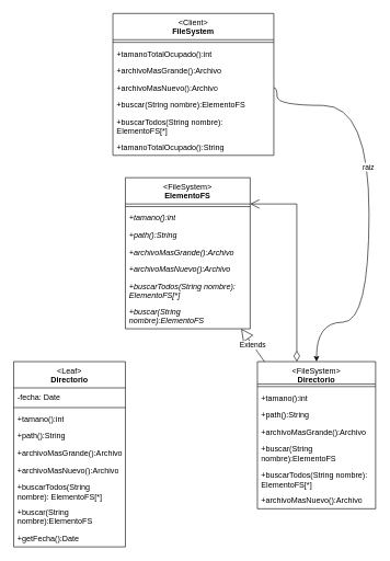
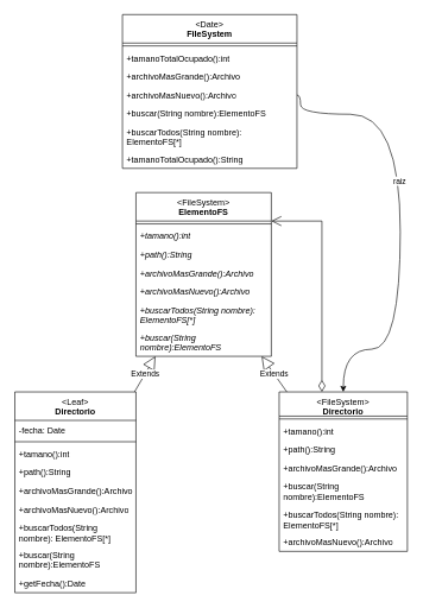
  <mxCell id="0" />
  <mxCell id="1" parent="0" />
- <mxCell id="2" value="&lt;span style=&quot;font-weight: normal;&quot;&gt;&amp;lt;Client&amp;gt;&lt;/span&gt;&lt;br&gt;FileSystem" style="swimlane;fontStyle=1;align=center;verticalAlign=top;childLayout=stackLayout;horizontal=1;startSize=40;horizontalStack=0;resizeParent=1;resizeParentMax=0;resizeLast=0;collapsible=1;marginBottom=0;whiteSpace=wrap;html=1;" parent="1" vertex="1"><mxGeometry x="171" y="20" width="245" height="216" as="geometry" /></mxCell>
+ <mxCell id="2" value="&lt;span style=&quot;font-weight: normal;&quot;&gt;&amp;lt;Date&amp;gt;&lt;/span&gt;&lt;br&gt;FileSystem" style="swimlane;fontStyle=1;align=center;verticalAlign=top;childLayout=stackLayout;horizontal=1;startSize=40;horizontalStack=0;resizeParent=1;resizeParentMax=0;resizeLast=0;collapsible=1;marginBottom=0;whiteSpace=wrap;html=1;" parent="1" vertex="1"><mxGeometry x="171" y="20" width="245" height="216" as="geometry" /></mxCell>
  <mxCell id="3" value="" style="line;strokeWidth=1;fillColor=none;align=left;verticalAlign=middle;spacingTop=-1;spacingLeft=3;spacingRight=3;rotatable=0;labelPosition=right;points=[];portConstraint=eastwest;strokeColor=inherit;" parent="2" vertex="1"><mxGeometry y="40" width="245" height="8" as="geometry" /></mxCell>
  <mxCell id="4" value="+tamanoTotalOcupado():int" style="text;strokeColor=none;fillColor=none;align=left;verticalAlign=top;spacingLeft=4;spacingRight=4;overflow=hidden;rotatable=0;points=[[0,0.5],[1,0.5]];portConstraint=eastwest;whiteSpace=wrap;html=1;" parent="2" vertex="1"><mxGeometry y="48" width="245" height="26" as="geometry" /></mxCell>
  <mxCell id="5" value="+archivoMasGrande():Archivo" style="text;strokeColor=none;fillColor=none;align=left;verticalAlign=top;spacingLeft=4;spacingRight=4;overflow=hidden;rotatable=0;points=[[0,0.5],[1,0.5]];portConstraint=eastwest;whiteSpace=wrap;html=1;" parent="2" vertex="1"><mxGeometry y="74" width="245" height="26" as="geometry" /></mxCell>
  <mxCell id="6" value="+archivoMasNuevo():Archivo" style="text;strokeColor=none;fillColor=none;align=left;verticalAlign=top;spacingLeft=4;spacingRight=4;overflow=hidden;rotatable=0;points=[[0,0.5],[1,0.5]];portConstraint=eastwest;whiteSpace=wrap;html=1;" parent="2" vertex="1"><mxGeometry y="100" width="245" height="26" as="geometry" /></mxCell>
  <mxCell id="7" value="+buscar(String nombre):ElementoFS" style="text;strokeColor=none;fillColor=none;align=left;verticalAlign=top;spacingLeft=4;spacingRight=4;overflow=hidden;rotatable=0;points=[[0,0.5],[1,0.5]];portConstraint=eastwest;whiteSpace=wrap;html=1;" parent="2" vertex="1"><mxGeometry y="126" width="245" height="26" as="geometry" /></mxCell>
  <mxCell id="8" value="+buscarTodos(String nombre): ElementoFS[*]" style="text;strokeColor=none;fillColor=none;align=left;verticalAlign=top;spacingLeft=4;spacingRight=4;overflow=hidden;rotatable=0;points=[[0,0.5],[1,0.5]];portConstraint=eastwest;whiteSpace=wrap;html=1;" parent="2" vertex="1"><mxGeometry y="152" width="245" height="38" as="geometry" /></mxCell>
  <mxCell id="9" value="+tamanoTotalOcupado():String" style="text;strokeColor=none;fillColor=none;align=left;verticalAlign=top;spacingLeft=4;spacingRight=4;overflow=hidden;rotatable=0;points=[[0,0.5],[1,0.5]];portConstraint=eastwest;whiteSpace=wrap;html=1;" parent="2" vertex="1"><mxGeometry y="190" width="245" height="26" as="geometry" /></mxCell>
  <mxCell id="10" value="&lt;span style=&quot;font-weight: normal;&quot;&gt;&amp;lt;Leaf&amp;gt;&lt;/span&gt;&lt;br&gt;Directorio" style="swimlane;fontStyle=1;align=center;verticalAlign=top;childLayout=stackLayout;horizontal=1;startSize=40;horizontalStack=0;resizeParent=1;resizeParentMax=0;resizeLast=0;collapsible=1;marginBottom=0;whiteSpace=wrap;html=1;" parent="1" vertex="1"><mxGeometry x="20" y="550" width="170" height="282" as="geometry" /></mxCell>
  <mxCell id="11" value="-fecha: Date" style="text;strokeColor=none;fillColor=none;align=left;verticalAlign=top;spacingLeft=4;spacingRight=4;overflow=hidden;rotatable=0;points=[[0,0.5],[1,0.5]];portConstraint=eastwest;whiteSpace=wrap;html=1;fontStyle=0" parent="10" vertex="1"><mxGeometry y="40" width="170" height="26" as="geometry" /></mxCell>
  <mxCell id="12" value="" style="line;strokeWidth=1;fillColor=none;align=left;verticalAlign=middle;spacingTop=-1;spacingLeft=3;spacingRight=3;rotatable=0;labelPosition=right;points=[];portConstraint=eastwest;strokeColor=inherit;" parent="10" vertex="1"><mxGeometry y="66" width="170" height="8" as="geometry" /></mxCell>
  <mxCell id="13" value="+tamano():int" style="text;strokeColor=none;fillColor=none;align=left;verticalAlign=top;spacingLeft=4;spacingRight=4;overflow=hidden;rotatable=0;points=[[0,0.5],[1,0.5]];portConstraint=eastwest;whiteSpace=wrap;html=1;fontStyle=0" parent="10" vertex="1"><mxGeometry y="74" width="170" height="26" as="geometry" /></mxCell>
  <mxCell id="14" value="+path():String" style="text;strokeColor=none;fillColor=none;align=left;verticalAlign=top;spacingLeft=4;spacingRight=4;overflow=hidden;rotatable=0;points=[[0,0.5],[1,0.5]];portConstraint=eastwest;whiteSpace=wrap;html=1;fontStyle=0" parent="10" vertex="1"><mxGeometry y="100" width="170" height="26" as="geometry" /></mxCell>
  <mxCell id="15" value="+archivoMasGrande():Archivo" style="text;strokeColor=none;fillColor=none;align=left;verticalAlign=top;spacingLeft=4;spacingRight=4;overflow=hidden;rotatable=0;points=[[0,0.5],[1,0.5]];portConstraint=eastwest;whiteSpace=wrap;html=1;" parent="10" vertex="1"><mxGeometry y="126" width="170" height="26" as="geometry" /></mxCell>
  <mxCell id="16" value="+archivoMasNuevo():Archivo" style="text;strokeColor=none;fillColor=none;align=left;verticalAlign=top;spacingLeft=4;spacingRight=4;overflow=hidden;rotatable=0;points=[[0,0.5],[1,0.5]];portConstraint=eastwest;whiteSpace=wrap;html=1;fontStyle=0" parent="10" vertex="1"><mxGeometry y="152" width="170" height="26" as="geometry" /></mxCell>
  <mxCell id="17" value="+buscarTodos(String nombre): ElementoFS[*]" style="text;strokeColor=none;fillColor=none;align=left;verticalAlign=top;spacingLeft=4;spacingRight=4;overflow=hidden;rotatable=0;points=[[0,0.5],[1,0.5]];portConstraint=eastwest;whiteSpace=wrap;html=1;fontStyle=0" parent="10" vertex="1"><mxGeometry y="178" width="170" height="38" as="geometry" /></mxCell>
  <mxCell id="18" value="+buscar(String nombre):ElementoFS" style="text;strokeColor=none;fillColor=none;align=left;verticalAlign=top;spacingLeft=4;spacingRight=4;overflow=hidden;rotatable=0;points=[[0,0.5],[1,0.5]];portConstraint=eastwest;whiteSpace=wrap;html=1;fontStyle=0" parent="10" vertex="1"><mxGeometry y="216" width="170" height="40" as="geometry" /></mxCell>
  <mxCell id="19" value="+getFecha():Date" style="text;strokeColor=none;fillColor=none;align=left;verticalAlign=top;spacingLeft=4;spacingRight=4;overflow=hidden;rotatable=0;points=[[0,0.5],[1,0.5]];portConstraint=eastwest;whiteSpace=wrap;html=1;fontStyle=0" parent="10" vertex="1"><mxGeometry y="256" width="170" height="26" as="geometry" /></mxCell>
  <mxCell id="20" value="&lt;span style=&quot;font-weight: normal;&quot;&gt;&amp;lt;FileSystem&amp;gt;&lt;/span&gt;&lt;br&gt;Directorio" style="swimlane;fontStyle=1;align=center;verticalAlign=top;childLayout=stackLayout;horizontal=1;startSize=34;horizontalStack=0;resizeParent=1;resizeParentMax=0;resizeLast=0;collapsible=1;marginBottom=0;whiteSpace=wrap;html=1;" parent="1" vertex="1"><mxGeometry x="391" y="550" width="180" height="224" as="geometry" /></mxCell>
  <mxCell id="21" value="" style="line;strokeWidth=1;fillColor=none;align=left;verticalAlign=middle;spacingTop=-1;spacingLeft=3;spacingRight=3;rotatable=0;labelPosition=right;points=[];portConstraint=eastwest;strokeColor=inherit;" parent="20" vertex="1"><mxGeometry y="34" width="180" height="8" as="geometry" /></mxCell>
  <mxCell id="22" value="+tamano():int" style="text;strokeColor=none;fillColor=none;align=left;verticalAlign=top;spacingLeft=4;spacingRight=4;overflow=hidden;rotatable=0;points=[[0,0.5],[1,0.5]];portConstraint=eastwest;whiteSpace=wrap;html=1;fontStyle=0" parent="20" vertex="1"><mxGeometry y="42" width="180" height="26" as="geometry" /></mxCell>
  <mxCell id="23" value="+path():String" style="text;strokeColor=none;fillColor=none;align=left;verticalAlign=top;spacingLeft=4;spacingRight=4;overflow=hidden;rotatable=0;points=[[0,0.5],[1,0.5]];portConstraint=eastwest;whiteSpace=wrap;html=1;fontStyle=0" parent="20" vertex="1"><mxGeometry y="68" width="180" height="26" as="geometry" /></mxCell>
  <mxCell id="24" value="+archivoMasGrande():Archivo" style="text;strokeColor=none;fillColor=none;align=left;verticalAlign=top;spacingLeft=4;spacingRight=4;overflow=hidden;rotatable=0;points=[[0,0.5],[1,0.5]];portConstraint=eastwest;whiteSpace=wrap;html=1;" parent="20" vertex="1"><mxGeometry y="94" width="180" height="26" as="geometry" /></mxCell>
  <mxCell id="25" value="+buscar(String nombre):ElementoFS" style="text;strokeColor=none;fillColor=none;align=left;verticalAlign=top;spacingLeft=4;spacingRight=4;overflow=hidden;rotatable=0;points=[[0,0.5],[1,0.5]];portConstraint=eastwest;whiteSpace=wrap;html=1;fontStyle=0" parent="20" vertex="1"><mxGeometry y="120" width="180" height="40" as="geometry" /></mxCell>
  <mxCell id="26" value="+buscarTodos(String nombre): ElementoFS[*]" style="text;strokeColor=none;fillColor=none;align=left;verticalAlign=top;spacingLeft=4;spacingRight=4;overflow=hidden;rotatable=0;points=[[0,0.5],[1,0.5]];portConstraint=eastwest;whiteSpace=wrap;html=1;fontStyle=0" parent="20" vertex="1"><mxGeometry y="160" width="180" height="38" as="geometry" /></mxCell>
  <mxCell id="27" value="+archivoMasNuevo():Archivo" style="text;strokeColor=none;fillColor=none;align=left;verticalAlign=top;spacingLeft=4;spacingRight=4;overflow=hidden;rotatable=0;points=[[0,0.5],[1,0.5]];portConstraint=eastwest;whiteSpace=wrap;html=1;fontStyle=0" parent="20" vertex="1"><mxGeometry y="198" width="180" height="26" as="geometry" /></mxCell>
  <mxCell id="28" value="&lt;span style=&quot;font-weight: normal;&quot;&gt;&amp;lt;FileSystem&amp;gt;&lt;/span&gt;&lt;br&gt;ElementoFS" style="swimlane;fontStyle=1;align=center;verticalAlign=top;childLayout=stackLayout;horizontal=1;startSize=40;horizontalStack=0;resizeParent=1;resizeParentMax=0;resizeLast=0;collapsible=1;marginBottom=0;whiteSpace=wrap;html=1;" parent="1" vertex="1"><mxGeometry x="190" y="270" width="190" height="230" as="geometry" /></mxCell>
  <mxCell id="29" value="" style="line;strokeWidth=1;fillColor=none;align=left;verticalAlign=middle;spacingTop=-1;spacingLeft=3;spacingRight=3;rotatable=0;labelPosition=right;points=[];portConstraint=eastwest;strokeColor=inherit;" parent="28" vertex="1"><mxGeometry y="40" width="190" height="8" as="geometry" /></mxCell>
  <mxCell id="30" value="+tamano():int" style="text;strokeColor=none;fillColor=none;align=left;verticalAlign=top;spacingLeft=4;spacingRight=4;overflow=hidden;rotatable=0;points=[[0,0.5],[1,0.5]];portConstraint=eastwest;whiteSpace=wrap;html=1;fontStyle=2" parent="28" vertex="1"><mxGeometry y="48" width="190" height="26" as="geometry" /></mxCell>
  <mxCell id="31" value="+path():String" style="text;strokeColor=none;fillColor=none;align=left;verticalAlign=top;spacingLeft=4;spacingRight=4;overflow=hidden;rotatable=0;points=[[0,0.5],[1,0.5]];portConstraint=eastwest;whiteSpace=wrap;html=1;fontStyle=2" parent="28" vertex="1"><mxGeometry y="74" width="190" height="26" as="geometry" /></mxCell>
  <mxCell id="32" value="+archivoMasGrande():Archivo" style="text;strokeColor=none;fillColor=none;align=left;verticalAlign=top;spacingLeft=4;spacingRight=4;overflow=hidden;rotatable=0;points=[[0,0.5],[1,0.5]];portConstraint=eastwest;whiteSpace=wrap;html=1;fontStyle=2" parent="28" vertex="1"><mxGeometry y="100" width="190" height="26" as="geometry" /></mxCell>
  <mxCell id="33" value="+archivoMasNuevo():Archivo" style="text;strokeColor=none;fillColor=none;align=left;verticalAlign=top;spacingLeft=4;spacingRight=4;overflow=hidden;rotatable=0;points=[[0,0.5],[1,0.5]];portConstraint=eastwest;whiteSpace=wrap;html=1;fontStyle=2" parent="28" vertex="1"><mxGeometry y="126" width="190" height="26" as="geometry" /></mxCell>
  <mxCell id="34" value="+buscarTodos(String nombre): ElementoFS[*]" style="text;strokeColor=none;fillColor=none;align=left;verticalAlign=top;spacingLeft=4;spacingRight=4;overflow=hidden;rotatable=0;points=[[0,0.5],[1,0.5]];portConstraint=eastwest;whiteSpace=wrap;html=1;fontStyle=2" parent="28" vertex="1"><mxGeometry y="152" width="190" height="38" as="geometry" /></mxCell>
  <mxCell id="35" value="+buscar(String nombre):ElementoFS" style="text;strokeColor=none;fillColor=none;align=left;verticalAlign=top;spacingLeft=4;spacingRight=4;overflow=hidden;rotatable=0;points=[[0,0.5],[1,0.5]];portConstraint=eastwest;whiteSpace=wrap;html=1;fontStyle=2" parent="28" vertex="1"><mxGeometry y="190" width="190" height="40" as="geometry" /></mxCell>
  <mxCell id="36" value="" style="endArrow=open;html=1;endSize=12;startArrow=diamondThin;startSize=14;startFill=0;edgeStyle=orthogonalEdgeStyle;align=left;verticalAlign=bottom;rounded=0;" parent="1" source="20" target="28" edge="1"><mxGeometry x="-0.84" y="-30" relative="1" as="geometry"><mxPoint x="201" y="290" as="sourcePoint" /><mxPoint x="361" y="290" as="targetPoint" /><Array as="points"><mxPoint x="451" y="310" /></Array><mxPoint as="offset" /></mxGeometry></mxCell>
  <mxCell id="37" value="Extends" style="endArrow=block;endSize=16;endFill=0;html=1;rounded=0;" parent="1" source="20" target="28" edge="1"><mxGeometry width="160" relative="1" as="geometry"><mxPoint x="201" y="290" as="sourcePoint" /><mxPoint x="361" y="290" as="targetPoint" /></mxGeometry></mxCell>
+ <mxCell id="38" value="Extends" style="endArrow=block;endSize=16;endFill=0;html=1;rounded=0;" parent="1" source="10" target="28" edge="1"><mxGeometry width="160" relative="1" as="geometry"><mxPoint x="416" y="470" as="sourcePoint" /><mxPoint x="333" y="370" as="targetPoint" /></mxGeometry></mxCell>
  <mxCell id="39" style="edgeStyle=orthogonalEdgeStyle;rounded=0;orthogonalLoop=1;jettySize=auto;html=1;exitX=1;exitY=0.5;exitDx=0;exitDy=0;curved=1;" parent="1" source="6" target="20" edge="1"><mxGeometry relative="1" as="geometry"><Array as="points"><mxPoint x="421" y="133" /><mxPoint x="421" y="160" /><mxPoint x="561" y="160" /><mxPoint x="561" y="490" /></Array></mxGeometry></mxCell>
  <mxCell id="40" value="raiz" style="edgeLabel;html=1;align=center;verticalAlign=middle;resizable=0;points=[];" parent="39" vertex="1" connectable="0"><mxGeometry x="-0.175" y="-2" relative="1" as="geometry"><mxPoint as="offset" /></mxGeometry></mxCell>
